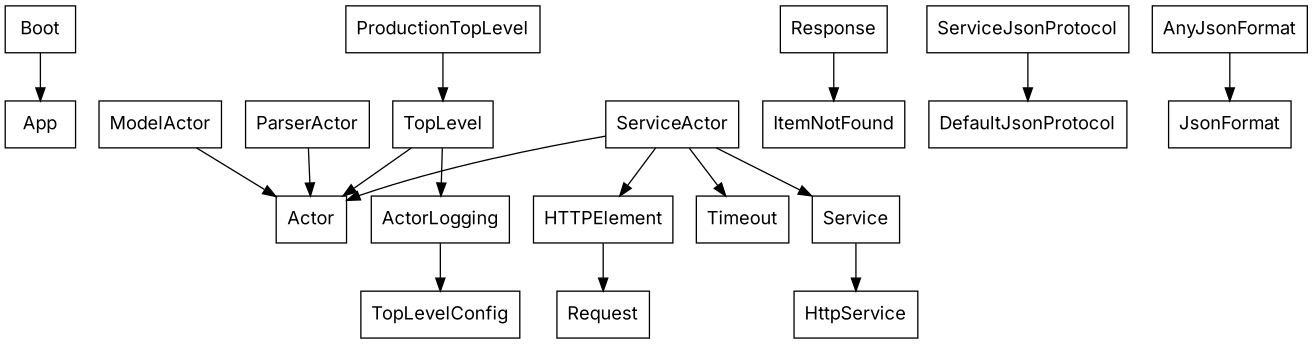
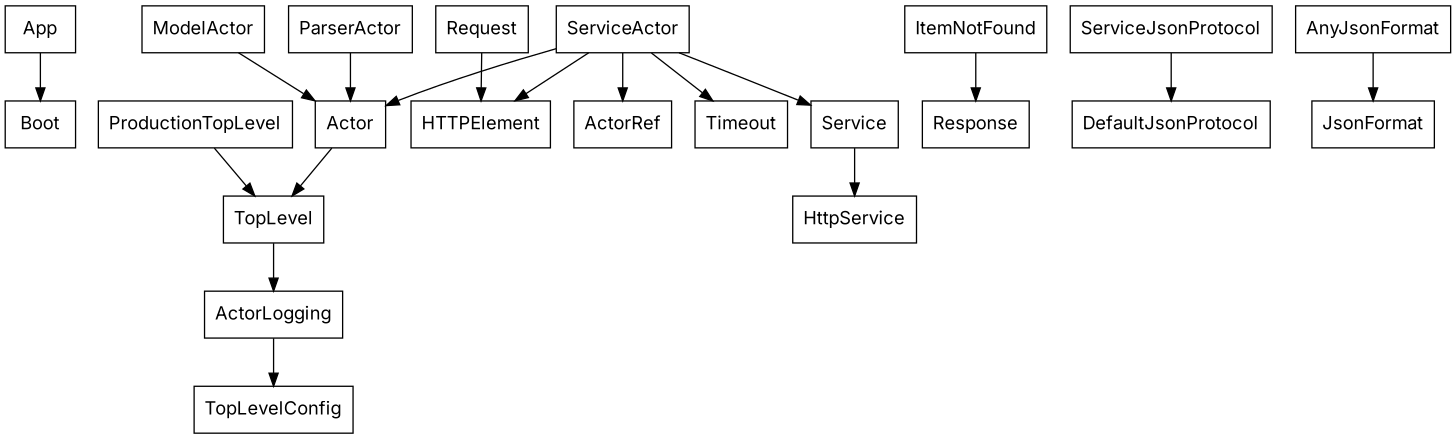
  digraph {
    fontname=Inter
    node [fontname=Inter shape=record]
    edge [fontname=Inter]
    Boot
    App
    ProductionTopLevel
    TopLevel
    Actor
    ActorLogging
    TopLevelConfig
    ModelActor
    ItemNotFound
    Response
    Request
    HTTPElement
    ParserActor
    ServiceActor
+   ActorRef
    Timeout
    Service
    HttpService
    ServiceJsonProtocol
    DefaultJsonProtocol
    AnyJsonFormat
    JsonFormat
-   Boot -> App
+   App -> Boot
    ProductionTopLevel -> TopLevel
-   TopLevel -> Actor
+   Actor -> TopLevel
    TopLevel -> ActorLogging
    ActorLogging -> TopLevelConfig
    ModelActor -> Actor
-   Response -> ItemNotFound
-   HTTPElement -> Request
+   ItemNotFound -> Response
+   Request -> HTTPElement
    ParserActor -> Actor
    ServiceActor -> Actor
    ServiceActor -> HTTPElement
+   ServiceActor -> ActorRef
    ServiceActor -> Timeout
    ServiceActor -> Service
    Service -> HttpService
    ServiceJsonProtocol -> DefaultJsonProtocol
    AnyJsonFormat -> JsonFormat
  }
